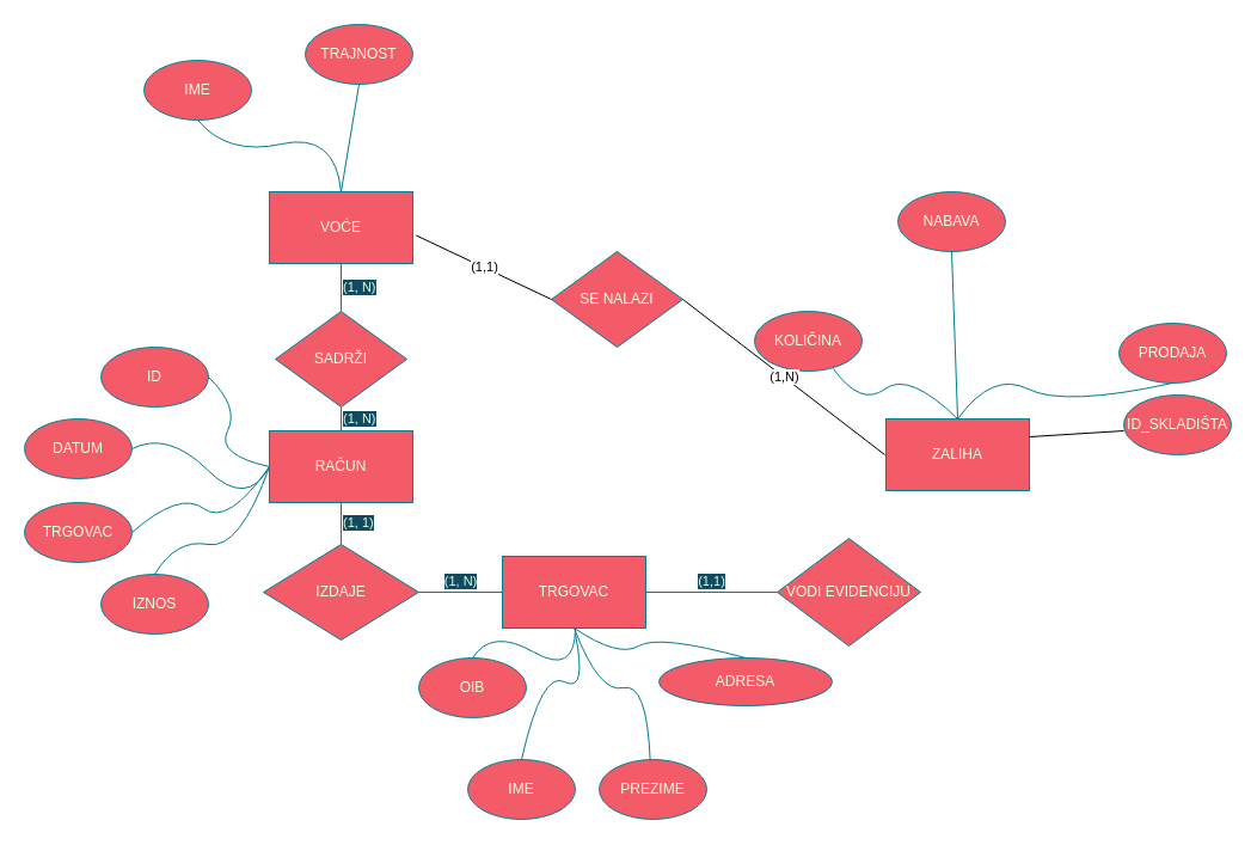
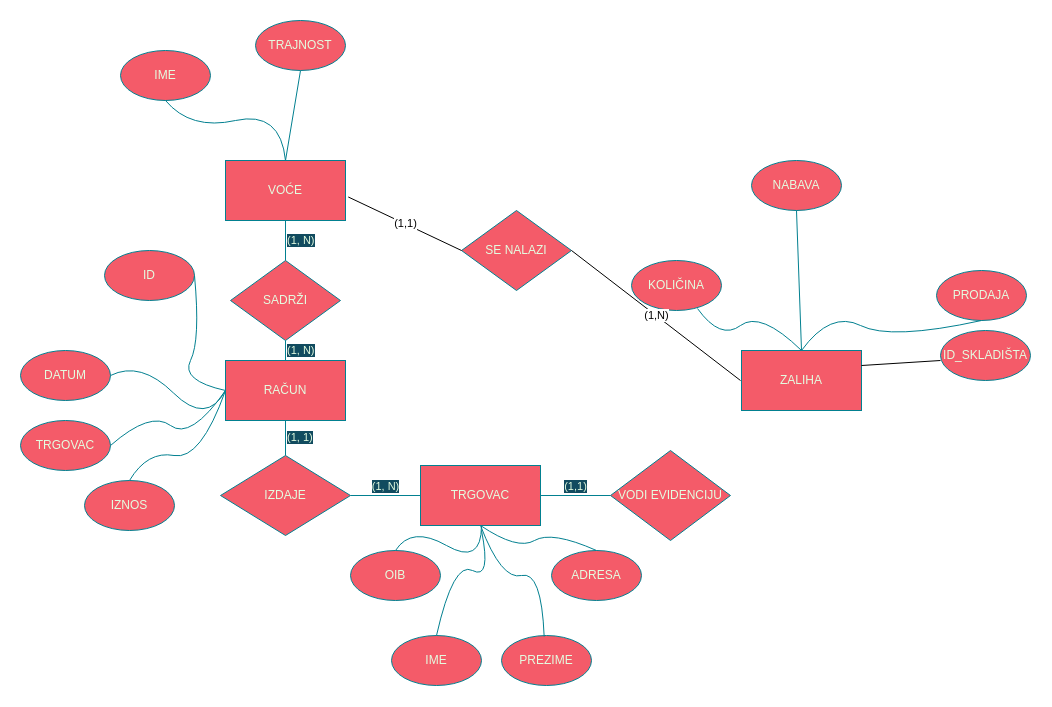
  <mxCell id="0" />
  <mxCell id="1" parent="0" />
- <mxCell id="2" value="VODI EVIDENCIJU" style="rhombus;whiteSpace=wrap;html=1;fillColor=#F45B69;strokeColor=#028090;fontColor=#E4FDE1;" parent="1" vertex="1"><mxGeometry x="650" y="450" width="120" height="90" as="geometry" /></mxCell>
+ <mxCell id="2" value="VODI EVIDENCIJU" style="rhombus;whiteSpace=wrap;html=1;fillColor=#F45B69;strokeColor=#028090;fontColor=#E4FDE1;" parent="1" vertex="1"><mxGeometry x="610" y="450" width="120" height="90" as="geometry" /></mxCell>
  <mxCell id="3" value="(1,1)" style="endArrow=none;html=1;entryX=0;entryY=0.5;entryDx=0;entryDy=0;labelPosition=center;verticalLabelPosition=top;align=center;verticalAlign=bottom;labelBackgroundColor=#114B5F;strokeColor=#028090;fontColor=#E4FDE1;" parent="1" target="2" edge="1"><mxGeometry width="50" height="50" relative="1" as="geometry"><mxPoint x="540" y="495" as="sourcePoint" /><mxPoint x="600" y="480" as="targetPoint" /></mxGeometry></mxCell>
  <mxCell id="4" value="&lt;div&gt;TRGOVAC&lt;/div&gt;" style="rounded=0;whiteSpace=wrap;html=1;fillColor=#F45B69;strokeColor=#028090;fontColor=#E4FDE1;" parent="1" vertex="1"><mxGeometry x="420" y="465" width="120" height="60" as="geometry" /></mxCell>
  <mxCell id="5" value="IZDAJE" style="rhombus;whiteSpace=wrap;html=1;fillColor=#F45B69;strokeColor=#028090;fontColor=#E4FDE1;" parent="1" vertex="1"><mxGeometry x="220" y="455" width="130" height="80" as="geometry" /></mxCell>
  <mxCell id="6" value="(1, N)" style="endArrow=none;html=1;entryX=0;entryY=0.5;entryDx=0;entryDy=0;exitX=1;exitY=0.5;exitDx=0;exitDy=0;labelPosition=center;verticalLabelPosition=top;align=center;verticalAlign=bottom;labelBackgroundColor=#114B5F;strokeColor=#028090;fontColor=#E4FDE1;" parent="1" source="5" target="4" edge="1"><mxGeometry width="50" height="50" relative="1" as="geometry"><mxPoint x="350" y="540" as="sourcePoint" /><mxPoint x="400" y="490" as="targetPoint" /></mxGeometry></mxCell>
  <mxCell id="7" value="RAČUN" style="rounded=0;whiteSpace=wrap;html=1;fillColor=#F45B69;strokeColor=#028090;fontColor=#E4FDE1;" parent="1" vertex="1"><mxGeometry x="225" y="360" width="120" height="60" as="geometry" /></mxCell>
  <mxCell id="8" value="(1, 1)" style="endArrow=none;html=1;entryX=0.5;entryY=1;entryDx=0;entryDy=0;exitX=0.5;exitY=0;exitDx=0;exitDy=0;labelPosition=right;verticalLabelPosition=middle;align=left;verticalAlign=middle;labelBackgroundColor=#114B5F;strokeColor=#028090;fontColor=#E4FDE1;" parent="1" source="5" target="7" edge="1"><mxGeometry width="50" height="50" relative="1" as="geometry"><mxPoint x="285" y="470" as="sourcePoint" /><mxPoint x="330" y="440" as="targetPoint" /></mxGeometry></mxCell>
  <mxCell id="9" value="SADRŽI" style="rhombus;whiteSpace=wrap;html=1;fillColor=#F45B69;strokeColor=#028090;fontColor=#E4FDE1;" parent="1" vertex="1"><mxGeometry x="230" y="260" width="110" height="80" as="geometry" /></mxCell>
  <mxCell id="10" value="(1, N)" style="endArrow=none;html=1;entryX=0.5;entryY=1;entryDx=0;entryDy=0;exitX=0.5;exitY=0;exitDx=0;exitDy=0;labelPosition=right;verticalLabelPosition=middle;align=left;verticalAlign=middle;labelBackgroundColor=#114B5F;strokeColor=#028090;fontColor=#E4FDE1;" parent="1" source="7" target="9" edge="1"><mxGeometry width="50" height="50" relative="1" as="geometry"><mxPoint x="280" y="390" as="sourcePoint" /><mxPoint x="330" y="340" as="targetPoint" /></mxGeometry></mxCell>
  <mxCell id="11" value="VOĆE" style="rounded=0;whiteSpace=wrap;html=1;fillColor=#F45B69;strokeColor=#028090;fontColor=#E4FDE1;" parent="1" vertex="1"><mxGeometry x="225" y="160" width="120" height="60" as="geometry" /></mxCell>
  <mxCell id="12" value="(1, N)" style="endArrow=none;html=1;exitX=0.5;exitY=0;exitDx=0;exitDy=0;entryX=0.5;entryY=1;entryDx=0;entryDy=0;labelPosition=right;verticalLabelPosition=middle;align=left;verticalAlign=middle;labelBackgroundColor=#114B5F;strokeColor=#028090;fontColor=#E4FDE1;" parent="1" source="9" target="11" edge="1"><mxGeometry width="50" height="50" relative="1" as="geometry"><mxPoint x="270" y="290" as="sourcePoint" /><mxPoint x="291" y="230" as="targetPoint" /></mxGeometry></mxCell>
  <mxCell id="13" value="ZALIHA" style="rounded=0;whiteSpace=wrap;html=1;fillColor=#F45B69;strokeColor=#028090;fontColor=#E4FDE1;" parent="1" vertex="1"><mxGeometry x="741" y="350" width="120" height="60" as="geometry" /></mxCell>
  <mxCell id="14" value="OIB" style="ellipse;whiteSpace=wrap;html=1;fillColor=#F45B69;strokeColor=#028090;fontColor=#E4FDE1;" parent="1" vertex="1"><mxGeometry x="350" y="550" width="90" height="50" as="geometry" /></mxCell>
- <mxCell id="15" value="ADRESA" style="ellipse;whiteSpace=wrap;html=1;fillColor=#F45B69;strokeColor=#028090;fontColor=#E4FDE1;" parent="1" vertex="1"><mxGeometry x="551" y="550" width="145" height="40" as="geometry" /></mxCell>
+ <mxCell id="15" value="ADRESA" style="ellipse;whiteSpace=wrap;html=1;fillColor=#F45B69;strokeColor=#028090;fontColor=#E4FDE1;" parent="1" vertex="1"><mxGeometry x="551" y="550" width="90" height="50" as="geometry" /></mxCell>
  <mxCell id="16" value="IME" style="ellipse;whiteSpace=wrap;html=1;fillColor=#F45B69;strokeColor=#028090;fontColor=#E4FDE1;" parent="1" vertex="1"><mxGeometry x="391" y="635" width="90" height="50" as="geometry" /></mxCell>
  <mxCell id="17" value="PREZIME" style="ellipse;whiteSpace=wrap;html=1;fillColor=#F45B69;strokeColor=#028090;fontColor=#E4FDE1;" parent="1" vertex="1"><mxGeometry x="501" y="635" width="90" height="50" as="geometry" /></mxCell>
  <mxCell id="18" value="" style="endArrow=none;html=1;curved=1;exitX=0.5;exitY=0;exitDx=0;exitDy=0;labelBackgroundColor=#114B5F;strokeColor=#028090;fontColor=#E4FDE1;" parent="1" source="14" edge="1"><mxGeometry width="50" height="50" relative="1" as="geometry"><mxPoint x="411" y="565" as="sourcePoint" /><mxPoint x="481" y="525" as="targetPoint" /><Array as="points"><mxPoint x="411" y="525" /><mxPoint x="481" y="565" /></Array></mxGeometry></mxCell>
  <mxCell id="19" value="" style="endArrow=none;html=1;curved=1;exitX=0.5;exitY=0;exitDx=0;exitDy=0;labelBackgroundColor=#114B5F;strokeColor=#028090;fontColor=#E4FDE1;" parent="1" source="16" edge="1"><mxGeometry width="50" height="50" relative="1" as="geometry"><mxPoint x="437" y="585" as="sourcePoint" /><mxPoint x="481" y="530" as="targetPoint" /><Array as="points"><mxPoint x="453" y="560" /><mxPoint x="491" y="580" /></Array></mxGeometry></mxCell>
  <mxCell id="20" value="" style="endArrow=none;html=1;curved=1;exitX=0.5;exitY=1;exitDx=0;exitDy=0;entryX=0.5;entryY=0;entryDx=0;entryDy=0;labelBackgroundColor=#114B5F;strokeColor=#028090;fontColor=#E4FDE1;" parent="1" source="4" target="15" edge="1"><mxGeometry width="50" height="50" relative="1" as="geometry"><mxPoint x="501" y="560" as="sourcePoint" /><mxPoint x="587" y="535" as="targetPoint" /><Array as="points"><mxPoint x="517" y="550" /><mxPoint x="551" y="530" /></Array></mxGeometry></mxCell>
  <mxCell id="21" value="" style="endArrow=none;html=1;curved=1;exitX=0.5;exitY=1;exitDx=0;exitDy=0;entryX=0.474;entryY=0.02;entryDx=0;entryDy=0;entryPerimeter=0;labelBackgroundColor=#114B5F;strokeColor=#028090;fontColor=#E4FDE1;" parent="1" source="4" target="17" edge="1"><mxGeometry width="50" height="50" relative="1" as="geometry"><mxPoint x="488" y="540" as="sourcePoint" /><mxPoint x="604" y="565" as="targetPoint" /><Array as="points"><mxPoint x="501" y="580" /><mxPoint x="541" y="570" /></Array></mxGeometry></mxCell>
  <mxCell id="22" value="IME" style="ellipse;whiteSpace=wrap;html=1;fillColor=#F45B69;strokeColor=#028090;fontColor=#E4FDE1;" parent="1" vertex="1"><mxGeometry x="120" y="50" width="90" height="50" as="geometry" /></mxCell>
  <mxCell id="23" value="TRAJNOST" style="ellipse;whiteSpace=wrap;html=1;fillColor=#F45B69;strokeColor=#028090;fontColor=#E4FDE1;" parent="1" vertex="1"><mxGeometry x="255" y="20" width="90" height="50" as="geometry" /></mxCell>
  <mxCell id="24" value="NABAVA" style="ellipse;whiteSpace=wrap;html=1;fillColor=#F45B69;strokeColor=#028090;fontColor=#E4FDE1;" parent="1" vertex="1"><mxGeometry x="751" y="160" width="90" height="50" as="geometry" /></mxCell>
  <mxCell id="25" value="KOLIČINA" style="ellipse;whiteSpace=wrap;html=1;fillColor=#F45B69;strokeColor=#028090;fontColor=#E4FDE1;" parent="1" vertex="1"><mxGeometry x="631" y="260" width="90" height="50" as="geometry" /></mxCell>
  <mxCell id="26" value="PRODAJA" style="ellipse;whiteSpace=wrap;html=1;fillColor=#F45B69;strokeColor=#028090;fontColor=#E4FDE1;" parent="1" vertex="1"><mxGeometry x="936" y="270" width="90" height="50" as="geometry" /></mxCell>
- <mxCell id="27" value="ID" style="ellipse;whiteSpace=wrap;html=1;fillColor=#F45B69;strokeColor=#028090;fontColor=#E4FDE1;" parent="1" vertex="1"><mxGeometry x="84" y="290" width="90" height="50" as="geometry" /></mxCell>
+ <mxCell id="27" value="ID" style="ellipse;whiteSpace=wrap;html=1;fillColor=#F45B69;strokeColor=#028090;fontColor=#E4FDE1;" parent="1" vertex="1"><mxGeometry x="104" y="250" width="90" height="50" as="geometry" /></mxCell>
  <mxCell id="28" value="DATUM" style="ellipse;whiteSpace=wrap;html=1;fillColor=#F45B69;strokeColor=#028090;fontColor=#E4FDE1;" parent="1" vertex="1"><mxGeometry x="20" y="350" width="90" height="50" as="geometry" /></mxCell>
  <mxCell id="29" value="TRGOVAC" style="ellipse;whiteSpace=wrap;html=1;fillColor=#F45B69;strokeColor=#028090;fontColor=#E4FDE1;" parent="1" vertex="1"><mxGeometry x="20" y="420" width="90" height="50" as="geometry" /></mxCell>
  <mxCell id="30" value="IZNOS" style="ellipse;whiteSpace=wrap;html=1;fillColor=#F45B69;strokeColor=#028090;fontColor=#E4FDE1;" parent="1" vertex="1"><mxGeometry x="84" y="480" width="90" height="50" as="geometry" /></mxCell>
  <mxCell id="31" value="" style="endArrow=none;html=1;curved=1;exitX=0.5;exitY=1;exitDx=0;exitDy=0;entryX=0.5;entryY=0;entryDx=0;entryDy=0;labelBackgroundColor=#114B5F;strokeColor=#028090;fontColor=#E4FDE1;" parent="1" source="22" target="11" edge="1"><mxGeometry width="50" height="50" relative="1" as="geometry"><mxPoint x="110" y="90" as="sourcePoint" /><mxPoint x="173.66" y="201" as="targetPoint" /><Array as="points"><mxPoint x="190" y="130" /><mxPoint x="280" y="110" /></Array></mxGeometry></mxCell>
  <mxCell id="32" value="" style="endArrow=none;html=1;entryX=0.5;entryY=1;entryDx=0;entryDy=0;exitX=0.5;exitY=0;exitDx=0;exitDy=0;labelBackgroundColor=#114B5F;strokeColor=#028090;fontColor=#E4FDE1;" parent="1" source="11" target="23" edge="1"><mxGeometry width="50" height="50" relative="1" as="geometry"><mxPoint x="280" y="150" as="sourcePoint" /><mxPoint x="330" y="100" as="targetPoint" /></mxGeometry></mxCell>
  <mxCell id="33" value="" style="endArrow=none;html=1;curved=1;exitX=1;exitY=0.5;exitDx=0;exitDy=0;entryX=0;entryY=0.5;entryDx=0;entryDy=0;labelBackgroundColor=#114B5F;strokeColor=#028090;fontColor=#E4FDE1;" parent="1" source="27" target="7" edge="1"><mxGeometry width="50" height="50" relative="1" as="geometry"><mxPoint x="120" y="405" as="sourcePoint" /><mxPoint x="206" y="380" as="targetPoint" /><Array as="points"><mxPoint x="200" y="340" /><mxPoint x="180" y="380" /></Array></mxGeometry></mxCell>
  <mxCell id="34" value="" style="endArrow=none;html=1;curved=1;exitX=1;exitY=0.5;exitDx=0;exitDy=0;entryX=0;entryY=0.5;entryDx=0;entryDy=0;labelBackgroundColor=#114B5F;strokeColor=#028090;fontColor=#E4FDE1;" parent="1" source="28" target="7" edge="1"><mxGeometry width="50" height="50" relative="1" as="geometry"><mxPoint x="120" y="410" as="sourcePoint" /><mxPoint x="206" y="385" as="targetPoint" /><Array as="points"><mxPoint x="140" y="360" /><mxPoint x="206" y="425" /></Array></mxGeometry></mxCell>
  <mxCell id="35" value="" style="endArrow=none;html=1;curved=1;exitX=1;exitY=0.5;exitDx=0;exitDy=0;entryX=0;entryY=0.5;entryDx=0;entryDy=0;labelBackgroundColor=#114B5F;strokeColor=#028090;fontColor=#E4FDE1;" parent="1" source="29" target="7" edge="1"><mxGeometry width="50" height="50" relative="1" as="geometry"><mxPoint x="134" y="435" as="sourcePoint" /><mxPoint x="220" y="410" as="targetPoint" /><Array as="points"><mxPoint x="150" y="410" /><mxPoint x="190" y="440" /></Array></mxGeometry></mxCell>
  <mxCell id="36" value="" style="endArrow=none;html=1;curved=1;exitX=0.5;exitY=0;exitDx=0;exitDy=0;entryX=0;entryY=0.5;entryDx=0;entryDy=0;labelBackgroundColor=#114B5F;strokeColor=#028090;fontColor=#E4FDE1;" parent="1" source="30" target="7" edge="1"><mxGeometry width="50" height="50" relative="1" as="geometry"><mxPoint x="131" y="475" as="sourcePoint" /><mxPoint x="230" y="390" as="targetPoint" /><Array as="points"><mxPoint x="147" y="450" /><mxPoint x="200" y="460" /></Array></mxGeometry></mxCell>
  <mxCell id="37" value="" style="endArrow=none;html=1;curved=1;exitX=0.5;exitY=0;exitDx=0;exitDy=0;entryX=0.5;entryY=1;entryDx=0;entryDy=0;labelBackgroundColor=#114B5F;strokeColor=#028090;fontColor=#E4FDE1;" parent="1" source="13" target="26" edge="1"><mxGeometry width="50" height="50" relative="1" as="geometry"><mxPoint x="770" y="325" as="sourcePoint" /><mxPoint x="856" y="300" as="targetPoint" /><Array as="points"><mxPoint x="830" y="310" /><mxPoint x="890" y="340" /></Array></mxGeometry></mxCell>
  <mxCell id="38" value="" style="endArrow=none;html=1;curved=1;exitX=0.733;exitY=0.96;exitDx=0;exitDy=0;entryX=0.5;entryY=0;entryDx=0;entryDy=0;exitPerimeter=0;labelBackgroundColor=#114B5F;strokeColor=#028090;fontColor=#E4FDE1;" parent="1" source="25" target="13" edge="1"><mxGeometry width="50" height="50" relative="1" as="geometry"><mxPoint x="610" y="325" as="sourcePoint" /><mxPoint x="726" y="350" as="targetPoint" /><Array as="points"><mxPoint x="720" y="340" /><mxPoint x="760" y="310" /></Array></mxGeometry></mxCell>
  <mxCell id="39" value="" style="endArrow=none;html=1;entryX=0.5;entryY=1;entryDx=0;entryDy=0;exitX=0.5;exitY=0;exitDx=0;exitDy=0;labelBackgroundColor=#114B5F;strokeColor=#028090;fontColor=#E4FDE1;" parent="1" source="13" target="24" edge="1"><mxGeometry width="50" height="50" relative="1" as="geometry"><mxPoint x="776" y="330" as="sourcePoint" /><mxPoint x="826" y="280" as="targetPoint" /></mxGeometry></mxCell>
  <mxCell id="40" value="SE NALAZI" style="rhombus;whiteSpace=wrap;html=1;fillColor=#F45B69;strokeColor=#028090;fontColor=#E4FDE1;" vertex="1" parent="1"><mxGeometry x="461" y="210" width="110" height="80" as="geometry" /></mxCell>
  <mxCell id="41" value="(1,N)" style="endArrow=none;html=1;rounded=0;exitX=1;exitY=0.5;exitDx=0;exitDy=0;" edge="1" parent="1" source="40"><mxGeometry width="50" height="50" relative="1" as="geometry"><mxPoint x="345" y="190" as="sourcePoint" /><mxPoint x="740" y="380" as="targetPoint" /></mxGeometry></mxCell>
  <mxCell id="42" value="(1,1)" style="endArrow=none;html=1;rounded=0;exitX=1.023;exitY=0.608;exitDx=0;exitDy=0;exitPerimeter=0;entryX=0;entryY=0.5;entryDx=0;entryDy=0;" edge="1" parent="1" source="11" target="40"><mxGeometry width="50" height="50" relative="1" as="geometry"><mxPoint x="490" y="210" as="sourcePoint" /><mxPoint x="540" y="160" as="targetPoint" /></mxGeometry></mxCell>
  <mxCell id="43" value="" style="endArrow=none;html=1;rounded=0;exitX=1;exitY=0.25;exitDx=0;exitDy=0;" edge="1" parent="1" source="13"><mxGeometry width="50" height="50" relative="1" as="geometry"><mxPoint x="940" y="410" as="sourcePoint" /><mxPoint x="940" y="360" as="targetPoint" /></mxGeometry></mxCell>
  <mxCell id="44" value="ID_SKLADIŠTA" style="ellipse;whiteSpace=wrap;html=1;fillColor=#F45B69;strokeColor=#028090;fontColor=#E4FDE1;" vertex="1" parent="1"><mxGeometry x="940" y="330" width="90" height="50" as="geometry" /></mxCell>
